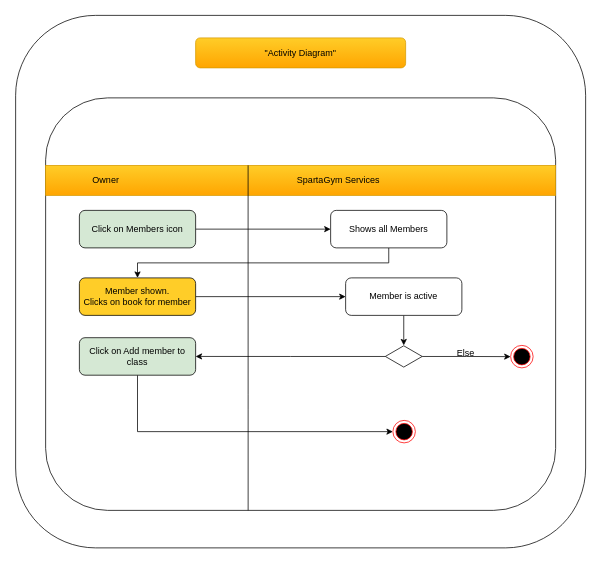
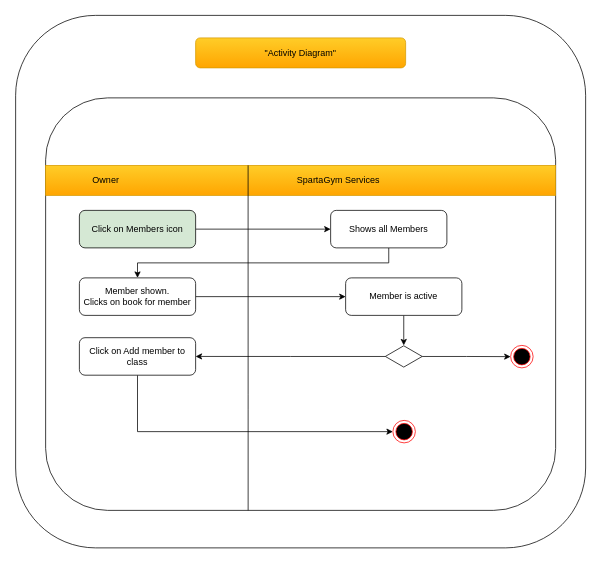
  <mxCell id="0" />
  <mxCell id="1" parent="0" />
  <mxCell id="2" value="" style="rounded=1;whiteSpace=wrap;html=1;" vertex="1" parent="1"><mxGeometry x="20" y="20" width="760" height="710" as="geometry" /></mxCell>
  <mxCell id="3" value="" style="rounded=1;whiteSpace=wrap;html=1;" vertex="1" parent="1"><mxGeometry x="60" y="130" width="680" height="550" as="geometry" /></mxCell>
  <mxCell id="4" value="&quot;Activity Diagram&quot;" style="rounded=1;whiteSpace=wrap;html=1;gradientColor=#ffa500;fillColor=#ffcd28;strokeColor=#d79b00;" vertex="1" parent="1"><mxGeometry x="260" y="50" width="280" height="40" as="geometry" /></mxCell>
  <mxCell id="5" value="" style="rounded=0;whiteSpace=wrap;html=1;gradientColor=#ffa500;fillColor=#ffcd28;strokeColor=#d79b00;" vertex="1" parent="1"><mxGeometry x="60" y="220" width="680" height="40" as="geometry" /></mxCell>
  <mxCell id="6" value="" style="endArrow=none;html=1;entryX=0.397;entryY=0;entryDx=0;entryDy=0;entryPerimeter=0;" edge="1" parent="1" target="5"><mxGeometry width="50" height="50" relative="1" as="geometry"><mxPoint x="330" y="680" as="sourcePoint" /><mxPoint x="420" y="270" as="targetPoint" /><Array as="points"><mxPoint x="330" y="535" /></Array></mxGeometry></mxCell>
  <mxCell id="7" value="Owner" style="text;html=1;align=center;verticalAlign=middle;resizable=0;points=[];autosize=1;" vertex="1" parent="1"><mxGeometry x="115" y="230" width="50" height="20" as="geometry" /></mxCell>
  <mxCell id="8" value="SpartaGym Services" style="text;html=1;align=center;verticalAlign=middle;resizable=0;points=[];autosize=1;" vertex="1" parent="1"><mxGeometry x="385" y="230" width="130" height="20" as="geometry" /></mxCell>
  <mxCell id="9" style="edgeStyle=orthogonalEdgeStyle;rounded=0;orthogonalLoop=1;jettySize=auto;html=1;exitX=1;exitY=0.5;exitDx=0;exitDy=0;entryX=0;entryY=0.5;entryDx=0;entryDy=0;" edge="1" parent="1" source="10" target="12"><mxGeometry relative="1" as="geometry" /></mxCell>
  <mxCell id="10" value="Click on Members&amp;nbsp;icon" style="rounded=1;whiteSpace=wrap;html=1;fillColor=#d5e8d4;" vertex="1" parent="1"><mxGeometry x="105" y="280" width="155" height="50" as="geometry" /></mxCell>
  <mxCell id="11" style="edgeStyle=orthogonalEdgeStyle;rounded=0;orthogonalLoop=1;jettySize=auto;html=1;exitX=0.5;exitY=1;exitDx=0;exitDy=0;entryX=0.5;entryY=0;entryDx=0;entryDy=0;" edge="1" parent="1" source="12" target="14"><mxGeometry relative="1" as="geometry" /></mxCell>
  <mxCell id="12" value="Shows all Members" style="rounded=1;whiteSpace=wrap;html=1;" vertex="1" parent="1"><mxGeometry x="440" y="280" width="155" height="50" as="geometry" /></mxCell>
  <mxCell id="13" style="edgeStyle=orthogonalEdgeStyle;rounded=0;orthogonalLoop=1;jettySize=auto;html=1;exitX=1;exitY=0.5;exitDx=0;exitDy=0;entryX=0;entryY=0.5;entryDx=0;entryDy=0;" edge="1" parent="1" source="14" target="16"><mxGeometry relative="1" as="geometry" /></mxCell>
- <mxCell id="14" value="Member shown. &lt;br&gt;Clicks on book for member" style="rounded=1;whiteSpace=wrap;html=1;fillColor=#ffcd28;" vertex="1" parent="1"><mxGeometry x="105" y="370" width="155" height="50" as="geometry" /></mxCell>
+ <mxCell id="14" value="Member shown. &lt;br&gt;Clicks on book for member" style="rounded=1;whiteSpace=wrap;html=1;" vertex="1" parent="1"><mxGeometry x="105" y="370" width="155" height="50" as="geometry" /></mxCell>
  <mxCell id="15" style="edgeStyle=orthogonalEdgeStyle;rounded=0;orthogonalLoop=1;jettySize=auto;html=1;entryX=0.5;entryY=0;entryDx=0;entryDy=0;entryPerimeter=0;" edge="1" parent="1" source="16" target="19"><mxGeometry relative="1" as="geometry" /></mxCell>
  <mxCell id="16" value="Member is active" style="rounded=1;whiteSpace=wrap;html=1;" vertex="1" parent="1"><mxGeometry x="460" y="370" width="155" height="50" as="geometry" /></mxCell>
  <mxCell id="17" style="edgeStyle=orthogonalEdgeStyle;rounded=0;orthogonalLoop=1;jettySize=auto;html=1;" edge="1" parent="1" source="19" target="22"><mxGeometry relative="1" as="geometry" /></mxCell>
  <mxCell id="18" style="edgeStyle=orthogonalEdgeStyle;rounded=0;orthogonalLoop=1;jettySize=auto;html=1;entryX=1;entryY=0.5;entryDx=0;entryDy=0;" edge="1" parent="1" source="19" target="21"><mxGeometry relative="1" as="geometry" /></mxCell>
  <mxCell id="19" value="" style="html=1;whiteSpace=wrap;aspect=fixed;shape=isoRectangle;" vertex="1" parent="1"><mxGeometry x="512.92" y="460" width="49.17" height="29.5" as="geometry" /></mxCell>
  <mxCell id="20" style="edgeStyle=orthogonalEdgeStyle;rounded=0;orthogonalLoop=1;jettySize=auto;html=1;entryX=0;entryY=0.5;entryDx=0;entryDy=0;" edge="1" parent="1" source="21" target="24"><mxGeometry relative="1" as="geometry"><Array as="points"><mxPoint x="183" y="575" /></Array></mxGeometry></mxCell>
- <mxCell id="21" value="Click on Add member to class" style="rounded=1;whiteSpace=wrap;html=1;fillColor=#d5e8d4;" vertex="1" parent="1"><mxGeometry x="105" y="449.75" width="155" height="50" as="geometry" /></mxCell>
+ <mxCell id="21" value="Click on Add member to class" style="rounded=1;whiteSpace=wrap;html=1;" vertex="1" parent="1"><mxGeometry x="105" y="449.75" width="155" height="50" as="geometry" /></mxCell>
  <mxCell id="22" value="" style="ellipse;html=1;shape=endState;fillColor=#000000;strokeColor=#ff0000;" vertex="1" parent="1"><mxGeometry x="680" y="460" width="30" height="30" as="geometry" /></mxCell>
- <mxCell id="23" value="Else" style="text;html=1;align=center;verticalAlign=middle;resizable=0;points=[];autosize=1;" vertex="1" parent="1"><mxGeometry x="600" y="460" width="40" height="20" as="geometry" /></mxCell>
  <mxCell id="24" value="" style="ellipse;html=1;shape=endState;fillColor=#000000;strokeColor=#ff0000;" vertex="1" parent="1"><mxGeometry x="523" y="560" width="30" height="30" as="geometry" /></mxCell>
